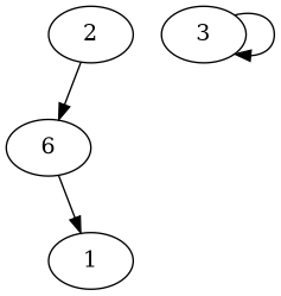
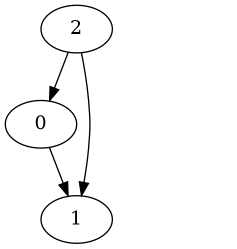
  digraph {
-   0 [label=6]
+   0
    1
    2
-   3
    0 -> 1
    2 -> 0
-   3 -> 3
+   2 -> 1
  }
